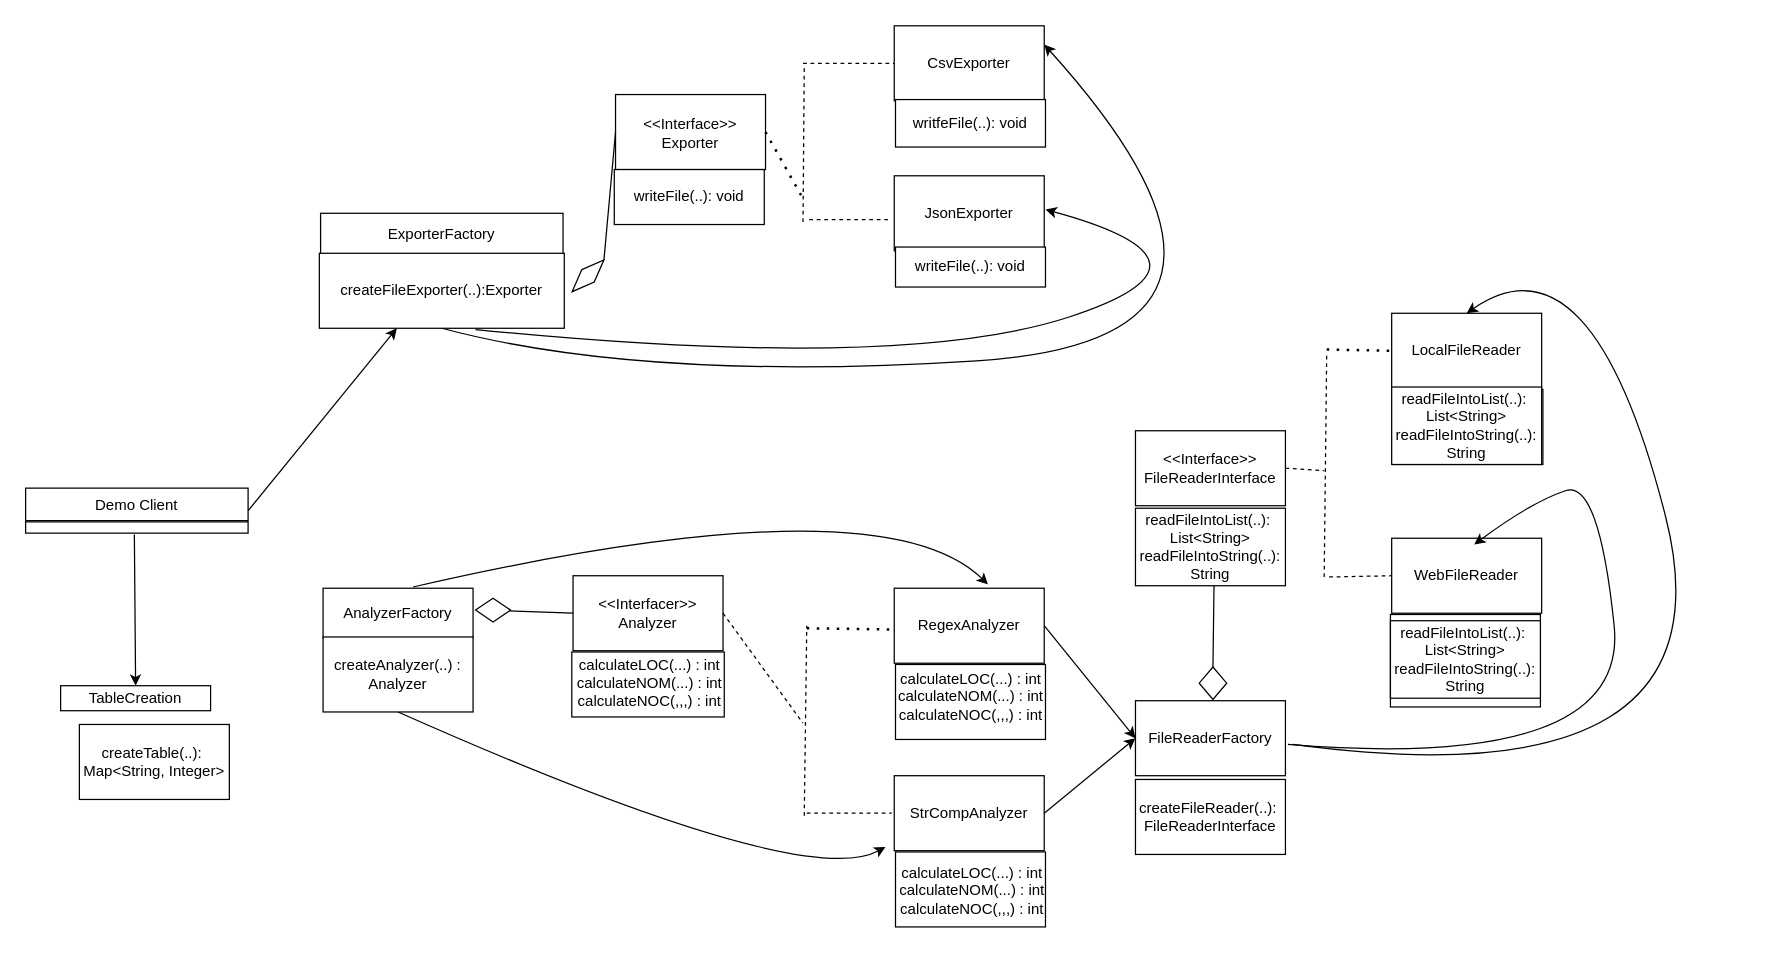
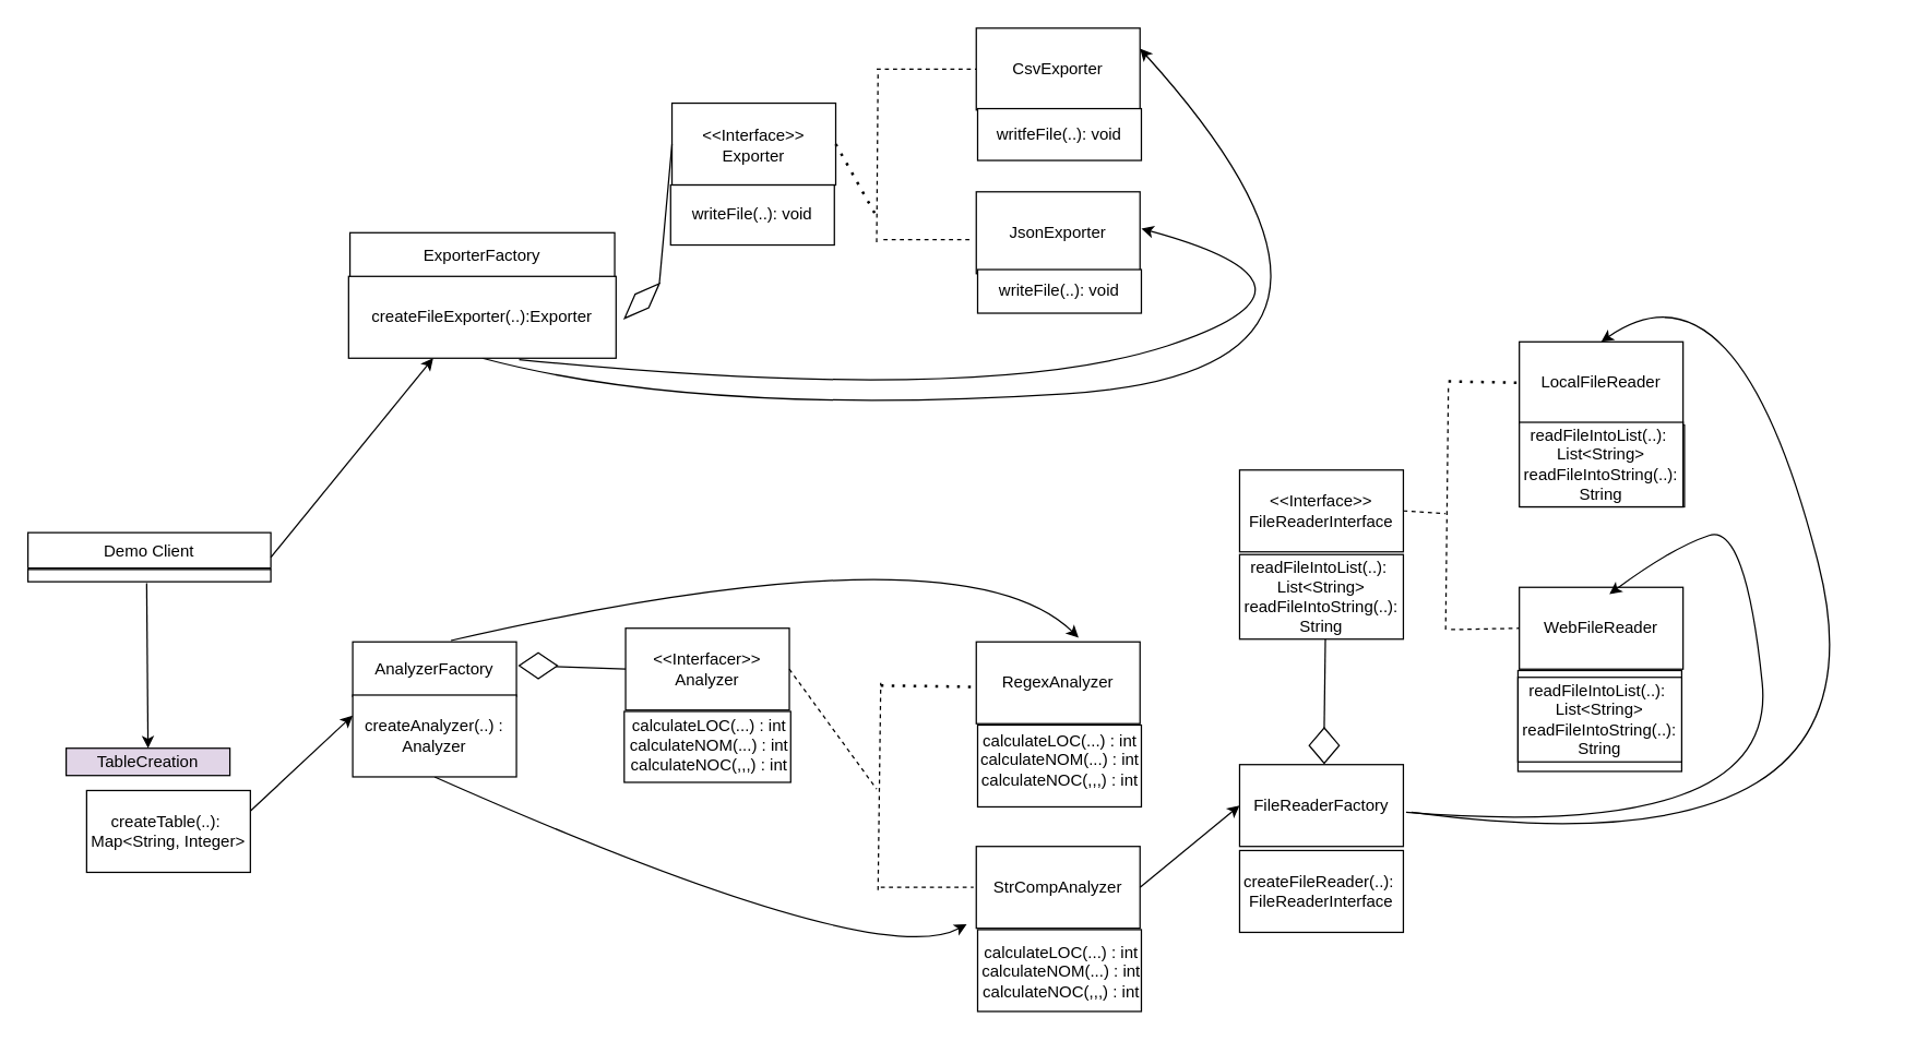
  <mxCell id="0" />
  <mxCell id="1" parent="0" />
  <mxCell id="2" value="Demo Client" style="swimlane;fontStyle=0;align=center;verticalAlign=top;childLayout=stackLayout;horizontal=1;startSize=26;horizontalStack=0;resizeParent=1;resizeLast=0;collapsible=1;marginBottom=0;rounded=0;shadow=0;strokeWidth=1;" parent="1" vertex="1"><mxGeometry x="20" y="390" width="178" height="36" as="geometry"><mxRectangle x="130" y="380" width="160" height="26" as="alternateBounds" /></mxGeometry></mxCell>
  <mxCell id="3" value="" style="line;html=1;strokeWidth=1;align=left;verticalAlign=middle;spacingTop=-1;spacingLeft=3;spacingRight=3;rotatable=0;labelPosition=right;points=[];portConstraint=eastwest;" parent="2" vertex="1"><mxGeometry y="26" width="178" height="2" as="geometry" /></mxCell>
  <mxCell id="4" value="AnalyzerFactory" style="rounded=0;whiteSpace=wrap;html=1;" vertex="1" parent="1"><mxGeometry x="258" y="470" width="120" height="40" as="geometry" /></mxCell>
  <mxCell id="5" value="ExporterFactory" style="rounded=0;whiteSpace=wrap;html=1;" vertex="1" parent="1"><mxGeometry x="256" y="170" width="194" height="34" as="geometry" /></mxCell>
  <mxCell id="6" style="edgeStyle=orthogonalEdgeStyle;rounded=0;orthogonalLoop=1;jettySize=auto;html=1;exitX=0.5;exitY=1;exitDx=0;exitDy=0;" edge="1" parent="1" source="4" target="4"><mxGeometry relative="1" as="geometry" /></mxCell>
  <mxCell id="7" value="" style="rounded=0;whiteSpace=wrap;html=1;" vertex="1" parent="1"><mxGeometry x="492" y="75" width="120" height="60" as="geometry" /></mxCell>
  <mxCell id="8" value="&amp;lt;&amp;lt;Interface&amp;gt;&amp;gt;&lt;br&gt;Exporter" style="rounded=0;whiteSpace=wrap;html=1;" vertex="1" parent="1"><mxGeometry x="492" y="105" width="120" as="geometry" /></mxCell>
  <mxCell id="9" value="&amp;lt;&amp;lt;Interfacer&amp;gt;&amp;gt;&lt;br&gt;Analyzer" style="rounded=0;whiteSpace=wrap;html=1;" vertex="1" parent="1"><mxGeometry x="458" y="460" width="120" height="60" as="geometry" /></mxCell>
  <mxCell id="10" value="CsvExporter" style="rounded=0;whiteSpace=wrap;html=1;" vertex="1" parent="1"><mxGeometry x="715" y="20" width="120" height="60" as="geometry" /></mxCell>
- <mxCell id="11" value="TableCreation" style="rounded=0;whiteSpace=wrap;html=1;" vertex="1" parent="1"><mxGeometry x="48" y="548" width="120" height="20" as="geometry" /></mxCell>
+ <mxCell id="11" value="TableCreation" style="rounded=0;whiteSpace=wrap;html=1;fillColor=#e1d5e7;" vertex="1" parent="1"><mxGeometry x="48" y="548" width="120" height="20" as="geometry" /></mxCell>
  <mxCell id="12" value="JsonExporter" style="rounded=0;whiteSpace=wrap;html=1;" vertex="1" parent="1"><mxGeometry x="715" y="140" width="120" height="60" as="geometry" /></mxCell>
  <mxCell id="13" value="StrCompAnalyzer" style="rounded=0;whiteSpace=wrap;html=1;" vertex="1" parent="1"><mxGeometry x="715" y="620" width="120" height="60" as="geometry" /></mxCell>
  <mxCell id="14" value="RegexAnalyzer" style="rounded=0;whiteSpace=wrap;html=1;" vertex="1" parent="1"><mxGeometry x="715" y="470" width="120" height="60" as="geometry" /></mxCell>
  <mxCell id="15" value="FileReaderFactory" style="rounded=0;whiteSpace=wrap;html=1;" vertex="1" parent="1"><mxGeometry x="908" y="560" width="120" height="60" as="geometry" /></mxCell>
  <mxCell id="16" value="&amp;lt;&amp;lt;Interface&amp;gt;&amp;gt;&lt;br&gt;FileReaderInterface" style="rounded=0;whiteSpace=wrap;html=1;" vertex="1" parent="1"><mxGeometry x="908" y="344" width="120" height="60" as="geometry" /></mxCell>
  <mxCell id="17" value="LocalFileReader" style="rounded=0;whiteSpace=wrap;html=1;" vertex="1" parent="1"><mxGeometry x="1113" y="250" width="120" height="60" as="geometry" /></mxCell>
  <mxCell id="18" value="WebFileReader" style="rounded=0;whiteSpace=wrap;html=1;" vertex="1" parent="1"><mxGeometry x="1113" y="430" width="120" height="60" as="geometry" /></mxCell>
  <mxCell id="19" value="" style="endArrow=classic;html=1;entryX=0.5;entryY=0;entryDx=0;entryDy=0;" edge="1" parent="1" target="11"><mxGeometry width="50" height="50" relative="1" as="geometry"><mxPoint x="107" y="427" as="sourcePoint" /><mxPoint x="100" y="470" as="targetPoint" /><Array as="points" /></mxGeometry></mxCell>
  <mxCell id="20" value="" style="endArrow=classic;html=1;exitX=1;exitY=0.5;exitDx=0;exitDy=0;" edge="1" parent="1" source="2"><mxGeometry width="50" height="50" relative="1" as="geometry"><mxPoint x="158" y="310" as="sourcePoint" /><mxPoint x="317" y="262" as="targetPoint" /></mxGeometry></mxCell>
+ <mxCell id="21" value="" style="endArrow=classic;html=1;exitX=1;exitY=0.25;exitDx=0;exitDy=0;entryX=0;entryY=0.25;entryDx=0;entryDy=0;" edge="1" parent="1" source="53" target="48"><mxGeometry width="50" height="50" relative="1" as="geometry"><mxPoint x="458" y="220" as="sourcePoint" /><mxPoint x="508" y="170" as="targetPoint" /></mxGeometry></mxCell>
  <mxCell id="22" value="" style="endArrow=none;html=1;entryX=0;entryY=0.5;entryDx=0;entryDy=0;exitX=1;exitY=0.5;exitDx=0;exitDy=0;" edge="1" parent="1" source="23" target="7"><mxGeometry width="50" height="50" relative="1" as="geometry"><mxPoint x="481" y="200" as="sourcePoint" /><mxPoint x="508" y="170" as="targetPoint" /></mxGeometry></mxCell>
  <mxCell id="23" value="" style="rhombus;whiteSpace=wrap;html=1;rotation=-45;" vertex="1" parent="1"><mxGeometry x="452" y="213" width="36" height="14" as="geometry" /></mxCell>
  <mxCell id="24" value="" style="endArrow=none;html=1;exitX=0;exitY=0.5;exitDx=0;exitDy=0;" edge="1" parent="1" source="9"><mxGeometry width="50" height="50" relative="1" as="geometry"><mxPoint x="398" y="487" as="sourcePoint" /><mxPoint x="403" y="488" as="targetPoint" /></mxGeometry></mxCell>
  <mxCell id="25" value="" style="rhombus;whiteSpace=wrap;html=1;" vertex="1" parent="1"><mxGeometry x="380" y="478" width="28" height="19" as="geometry" /></mxCell>
  <mxCell id="26" value="" style="endArrow=none;dashed=1;html=1;entryX=0;entryY=0.5;entryDx=0;entryDy=0;" edge="1" parent="1" target="10"><mxGeometry width="50" height="50" relative="1" as="geometry"><mxPoint x="642" y="50" as="sourcePoint" /><mxPoint x="676" y="298" as="targetPoint" /></mxGeometry></mxCell>
  <mxCell id="27" value="" style="endArrow=none;dashed=1;html=1;" edge="1" parent="1"><mxGeometry width="50" height="50" relative="1" as="geometry"><mxPoint x="647" y="175" as="sourcePoint" /><mxPoint x="713" y="175" as="targetPoint" /></mxGeometry></mxCell>
  <mxCell id="28" value="" style="endArrow=none;dashed=1;html=1;" edge="1" parent="1"><mxGeometry width="50" height="50" relative="1" as="geometry"><mxPoint x="642" y="177" as="sourcePoint" /><mxPoint x="643" y="52" as="targetPoint" /></mxGeometry></mxCell>
  <mxCell id="29" value="" style="endArrow=none;dashed=1;html=1;dashPattern=1 3;strokeWidth=2;exitX=1;exitY=0.5;exitDx=0;exitDy=0;" edge="1" parent="1" source="7"><mxGeometry width="50" height="50" relative="1" as="geometry"><mxPoint x="626" y="348" as="sourcePoint" /><mxPoint x="643" y="160" as="targetPoint" /></mxGeometry></mxCell>
  <mxCell id="30" value="" style="curved=1;endArrow=classic;html=1;" edge="1" parent="1"><mxGeometry width="50" height="50" relative="1" as="geometry"><mxPoint x="380" y="263" as="sourcePoint" /><mxPoint x="836" y="167" as="targetPoint" /><Array as="points"><mxPoint x="720" y="297" /><mxPoint x="990" y="209" /></Array></mxGeometry></mxCell>
  <mxCell id="31" value="" style="curved=1;endArrow=classic;html=1;exitX=0.5;exitY=1;exitDx=0;exitDy=0;entryX=1;entryY=0.25;entryDx=0;entryDy=0;" edge="1" parent="1" source="49" target="10"><mxGeometry width="50" height="50" relative="1" as="geometry"><mxPoint x="626" y="348" as="sourcePoint" /><mxPoint x="910" y="227" as="targetPoint" /><Array as="points"><mxPoint x="514" y="305" /><mxPoint x="1048" y="271" /></Array></mxGeometry></mxCell>
  <mxCell id="32" value="" style="endArrow=none;dashed=1;html=1;dashPattern=1 3;strokeWidth=2;" edge="1" parent="1"><mxGeometry width="50" height="50" relative="1" as="geometry"><mxPoint x="645" y="502" as="sourcePoint" /><mxPoint x="713" y="503" as="targetPoint" /></mxGeometry></mxCell>
  <mxCell id="33" value="" style="endArrow=none;dashed=1;html=1;" edge="1" parent="1"><mxGeometry width="50" height="50" relative="1" as="geometry"><mxPoint x="645" y="650" as="sourcePoint" /><mxPoint x="713" y="650" as="targetPoint" /></mxGeometry></mxCell>
  <mxCell id="34" value="" style="endArrow=none;dashed=1;html=1;" edge="1" parent="1"><mxGeometry width="50" height="50" relative="1" as="geometry"><mxPoint x="643" y="652" as="sourcePoint" /><mxPoint x="645" y="500" as="targetPoint" /></mxGeometry></mxCell>
  <mxCell id="35" value="" style="endArrow=none;dashed=1;html=1;exitX=1;exitY=0.5;exitDx=0;exitDy=0;" edge="1" parent="1" source="9"><mxGeometry width="50" height="50" relative="1" as="geometry"><mxPoint x="626" y="342" as="sourcePoint" /><mxPoint x="642" y="578" as="targetPoint" /></mxGeometry></mxCell>
  <mxCell id="36" value="" style="curved=1;endArrow=classic;html=1;" edge="1" parent="1"><mxGeometry width="50" height="50" relative="1" as="geometry"><mxPoint x="330" y="469" as="sourcePoint" /><mxPoint x="790" y="467" as="targetPoint" /><Array as="points"><mxPoint x="704" y="383" /></Array></mxGeometry></mxCell>
  <mxCell id="37" value="" style="curved=1;endArrow=classic;html=1;exitX=0.5;exitY=1;exitDx=0;exitDy=0;" edge="1" parent="1" source="48"><mxGeometry width="50" height="50" relative="1" as="geometry"><mxPoint x="626" y="622" as="sourcePoint" /><mxPoint x="708" y="677" as="targetPoint" /><Array as="points"><mxPoint x="642" y="713" /></Array></mxGeometry></mxCell>
- <mxCell id="38" value="" style="endArrow=classic;html=1;exitX=1;exitY=0.5;exitDx=0;exitDy=0;entryX=0;entryY=0.5;entryDx=0;entryDy=0;" edge="1" parent="1" source="14" target="15"><mxGeometry width="50" height="50" relative="1" as="geometry"><mxPoint x="626" y="434" as="sourcePoint" /><mxPoint x="676" y="384" as="targetPoint" /></mxGeometry></mxCell>
  <mxCell id="39" value="" style="endArrow=classic;html=1;exitX=1;exitY=0.5;exitDx=0;exitDy=0;entryX=0;entryY=0.5;entryDx=0;entryDy=0;" edge="1" parent="1" source="13" target="15"><mxGeometry width="50" height="50" relative="1" as="geometry"><mxPoint x="626" y="434" as="sourcePoint" /><mxPoint x="676" y="384" as="targetPoint" /></mxGeometry></mxCell>
  <mxCell id="40" value="" style="endArrow=none;html=1;exitX=0.5;exitY=0;exitDx=0;exitDy=0;" edge="1" parent="1" source="41"><mxGeometry width="50" height="50" relative="1" as="geometry"><mxPoint x="970" y="504" as="sourcePoint" /><mxPoint x="971" y="456" as="targetPoint" /></mxGeometry></mxCell>
  <mxCell id="41" value="" style="rhombus;whiteSpace=wrap;html=1;" vertex="1" parent="1"><mxGeometry x="959" y="533" width="22" height="26" as="geometry" /></mxCell>
  <mxCell id="42" value="" style="endArrow=none;dashed=1;html=1;dashPattern=1 3;strokeWidth=2;entryX=0;entryY=0.5;entryDx=0;entryDy=0;" edge="1" parent="1" target="17"><mxGeometry width="50" height="50" relative="1" as="geometry"><mxPoint x="1061" y="279" as="sourcePoint" /><mxPoint x="676" y="384" as="targetPoint" /></mxGeometry></mxCell>
  <mxCell id="43" value="" style="endArrow=none;dashed=1;html=1;entryX=0;entryY=0.5;entryDx=0;entryDy=0;" edge="1" parent="1" target="18"><mxGeometry width="50" height="50" relative="1" as="geometry"><mxPoint x="1063" y="461" as="sourcePoint" /><mxPoint x="676" y="384" as="targetPoint" /></mxGeometry></mxCell>
  <mxCell id="44" value="" style="endArrow=none;dashed=1;html=1;" edge="1" parent="1"><mxGeometry width="50" height="50" relative="1" as="geometry"><mxPoint x="1059" y="461" as="sourcePoint" /><mxPoint x="1061" y="283" as="targetPoint" /></mxGeometry></mxCell>
  <mxCell id="45" value="" style="endArrow=none;dashed=1;html=1;exitX=1;exitY=0.5;exitDx=0;exitDy=0;" edge="1" parent="1" source="16"><mxGeometry width="50" height="50" relative="1" as="geometry"><mxPoint x="767" y="419" as="sourcePoint" /><mxPoint x="1059" y="376" as="targetPoint" /></mxGeometry></mxCell>
  <mxCell id="46" value="" style="curved=1;endArrow=classic;html=1;entryX=0.5;entryY=0;entryDx=0;entryDy=0;" edge="1" parent="1" target="17"><mxGeometry width="50" height="50" relative="1" as="geometry"><mxPoint x="1034" y="595" as="sourcePoint" /><mxPoint x="943" y="334" as="targetPoint" /><Array as="points"><mxPoint x="1391" y="643" /><mxPoint x="1273" y="181" /></Array></mxGeometry></mxCell>
  <mxCell id="47" value="" style="curved=1;endArrow=classic;html=1;" edge="1" parent="1"><mxGeometry width="50" height="50" relative="1" as="geometry"><mxPoint x="1030" y="595" as="sourcePoint" /><mxPoint x="1179" y="435" as="targetPoint" /><Array as="points"><mxPoint x="1303" y="617" /><mxPoint x="1279" y="383" /><mxPoint x="1225" y="401" /></Array></mxGeometry></mxCell>
  <mxCell id="48" value="createAnalyzer(..) : Analyzer" style="rounded=0;whiteSpace=wrap;html=1;" vertex="1" parent="1"><mxGeometry x="258" y="509" width="120" height="60" as="geometry" /></mxCell>
  <mxCell id="49" value="createFileExporter(..):Exporter" style="rounded=0;whiteSpace=wrap;html=1;" vertex="1" parent="1"><mxGeometry x="255" y="202" width="196" height="60" as="geometry" /></mxCell>
  <mxCell id="50" value="writeFile(..): void" style="rounded=0;whiteSpace=wrap;html=1;" vertex="1" parent="1"><mxGeometry x="491" y="135" width="120" height="44" as="geometry" /></mxCell>
  <mxCell id="51" value="writfeFile(..): void" style="rounded=0;whiteSpace=wrap;html=1;" vertex="1" parent="1"><mxGeometry x="716" y="79" width="120" height="38" as="geometry" /></mxCell>
  <mxCell id="52" value="writeFile(..): void" style="rounded=0;whiteSpace=wrap;html=1;" vertex="1" parent="1"><mxGeometry x="716" y="197" width="120" height="32" as="geometry" /></mxCell>
  <mxCell id="53" value="createTable(..):&amp;nbsp;&lt;br&gt;Map&amp;lt;String, Integer&amp;gt;" style="rounded=0;whiteSpace=wrap;html=1;" vertex="1" parent="1"><mxGeometry x="63" y="579" width="120" height="60" as="geometry" /></mxCell>
  <mxCell id="54" value="" style="rounded=0;whiteSpace=wrap;html=1;" vertex="1" parent="1"><mxGeometry x="457" y="521" width="122" height="52" as="geometry" /></mxCell>
  <mxCell id="55" value="calculateLOC(...) : int&lt;br&gt;calculateNOM(...) : int&lt;br&gt;calculateNOC(,,,) : int" style="text;html=1;align=center;verticalAlign=middle;resizable=0;points=[];autosize=1;" vertex="1" parent="1"><mxGeometry x="430" y="522" width="178" height="47" as="geometry" /></mxCell>
  <mxCell id="56" value="" style="rounded=0;whiteSpace=wrap;html=1;" vertex="1" parent="1"><mxGeometry x="716" y="531" width="120" height="60" as="geometry" /></mxCell>
  <mxCell id="57" value="" style="rounded=0;whiteSpace=wrap;html=1;" vertex="1" parent="1"><mxGeometry x="716" y="681" width="120" height="60" as="geometry" /></mxCell>
  <mxCell id="58" value="calculateLOC(...) : int&lt;br&gt;calculateNOM(...) : int&lt;br&gt;calculateNOC(,,,) : int" style="text;html=1;align=center;verticalAlign=middle;resizable=0;points=[];autosize=1;" vertex="1" parent="1"><mxGeometry x="687" y="533" width="178" height="47" as="geometry" /></mxCell>
  <mxCell id="59" value="calculateLOC(...) : int&lt;br&gt;calculateNOM(...) : int&lt;br&gt;calculateNOC(,,,) : int" style="text;html=1;align=center;verticalAlign=middle;resizable=0;points=[];autosize=1;" vertex="1" parent="1"><mxGeometry x="688" y="688" width="178" height="47" as="geometry" /></mxCell>
  <mxCell id="60" value="createFileReader(..):&amp;nbsp;&lt;br&gt;FileReaderInterface" style="rounded=0;whiteSpace=wrap;html=1;" vertex="1" parent="1"><mxGeometry x="908" y="623" width="120" height="60" as="geometry" /></mxCell>
  <mxCell id="61" value="readFileIntoList(..):&amp;nbsp;&lt;br&gt;List&amp;lt;String&amp;gt;&lt;br&gt;readFileIntoString(..):&lt;br&gt;String" style="rounded=0;whiteSpace=wrap;html=1;" vertex="1" parent="1"><mxGeometry x="908" y="406" width="120" height="62" as="geometry" /></mxCell>
  <mxCell id="62" value="" style="rounded=0;whiteSpace=wrap;html=1;" vertex="1" parent="1"><mxGeometry x="1112" y="491" width="120" height="74" as="geometry" /></mxCell>
  <mxCell id="63" value="" style="rounded=0;whiteSpace=wrap;html=1;" vertex="1" parent="1"><mxGeometry x="1114" y="311" width="120" height="60" as="geometry" /></mxCell>
  <mxCell id="64" value="readFileIntoList(..):&amp;nbsp;&lt;br&gt;List&amp;lt;String&amp;gt;&lt;br&gt;readFileIntoString(..):&lt;br&gt;String" style="rounded=0;whiteSpace=wrap;html=1;" vertex="1" parent="1"><mxGeometry x="1113" y="309" width="120" height="62" as="geometry" /></mxCell>
  <mxCell id="65" value="readFileIntoList(..):&amp;nbsp;&lt;br&gt;List&amp;lt;String&amp;gt;&lt;br&gt;readFileIntoString(..):&lt;br&gt;String" style="rounded=0;whiteSpace=wrap;html=1;" vertex="1" parent="1"><mxGeometry x="1112" y="496" width="120" height="62" as="geometry" /></mxCell>
